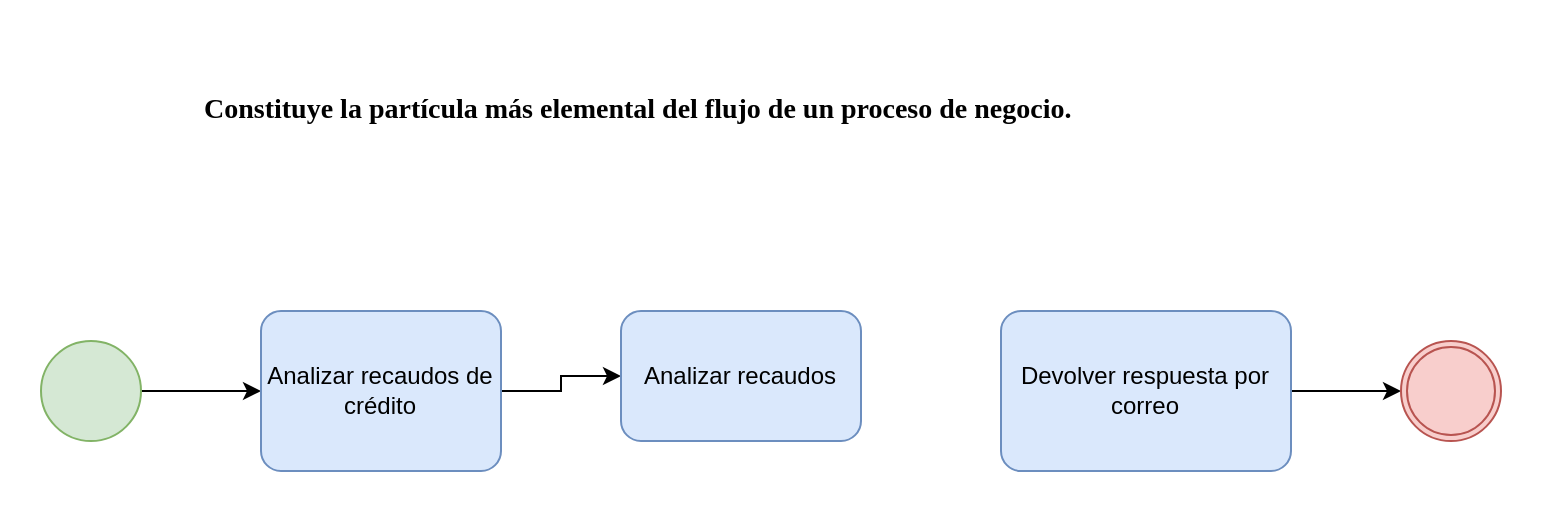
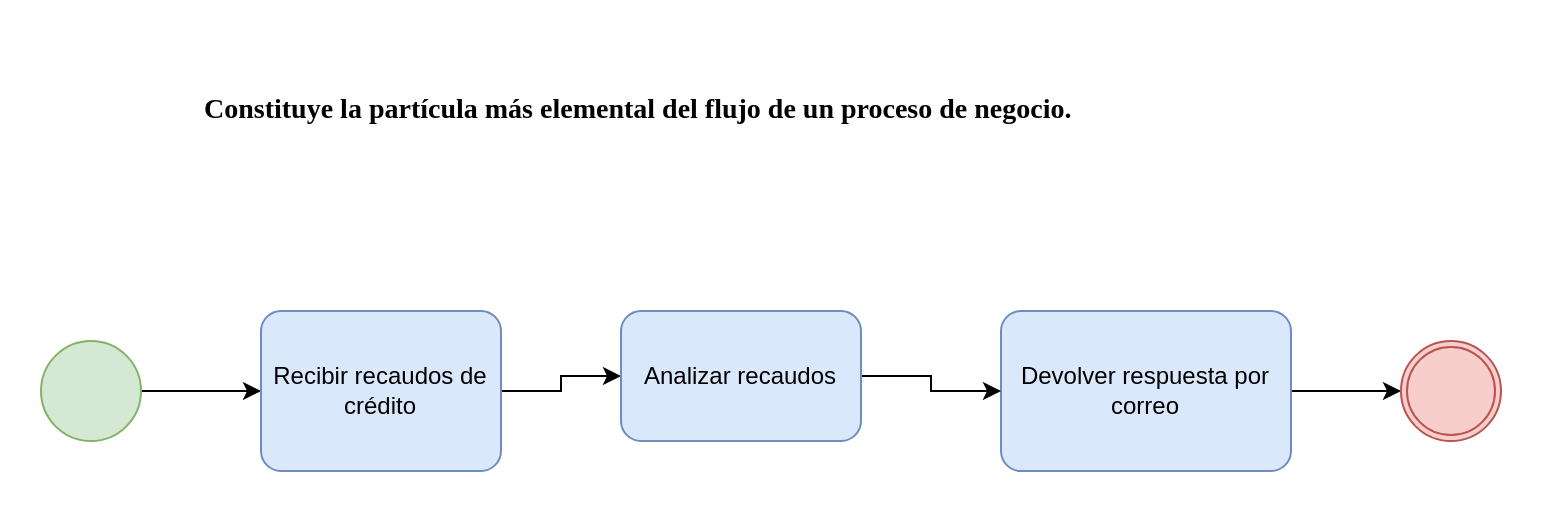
  <mxCell id="0" />
  <mxCell id="1" parent="0" />
  <mxCell id="2" value="" style="edgeStyle=orthogonalEdgeStyle;rounded=0;orthogonalLoop=1;jettySize=auto;html=1;" edge="1" parent="1" source="3" target="6"><mxGeometry relative="1" as="geometry" /></mxCell>
  <mxCell id="3" value="Devolver respuesta por correo" style="points=[[0.25,0,0],[0.5,0,0],[0.75,0,0],[1,0.25,0],[1,0.5,0],[1,0.75,0],[0.75,1,0],[0.5,1,0],[0.25,1,0],[0,0.75,0],[0,0.5,0],[0,0.25,0]];shape=mxgraph.bpmn.task;whiteSpace=wrap;rectStyle=rounded;size=10;html=1;taskMarker=abstract;fillColor=#dae8fc;strokeColor=#6c8ebf;" vertex="1" parent="1"><mxGeometry x="500" y="155" width="145" height="80" as="geometry" /></mxCell>
  <mxCell id="4" value="" style="edgeStyle=orthogonalEdgeStyle;rounded=0;orthogonalLoop=1;jettySize=auto;html=1;" edge="1" parent="1" source="5" target="8"><mxGeometry relative="1" as="geometry" /></mxCell>
  <mxCell id="5" value="" style="points=[[0.145,0.145,0],[0.5,0,0],[0.855,0.145,0],[1,0.5,0],[0.855,0.855,0],[0.5,1,0],[0.145,0.855,0],[0,0.5,0]];shape=mxgraph.bpmn.event;html=1;verticalLabelPosition=bottom;labelBackgroundColor=#ffffff;verticalAlign=top;align=center;perimeter=ellipsePerimeter;outlineConnect=0;aspect=fixed;outline=standard;symbol=general;fillColor=#d5e8d4;strokeColor=#82b366;" vertex="1" parent="1"><mxGeometry x="20" y="170" width="50" height="50" as="geometry" /></mxCell>
  <mxCell id="6" value="" style="points=[[0.145,0.145,0],[0.5,0,0],[0.855,0.145,0],[1,0.5,0],[0.855,0.855,0],[0.5,1,0],[0.145,0.855,0],[0,0.5,0]];shape=mxgraph.bpmn.event;html=1;verticalLabelPosition=bottom;labelBackgroundColor=#ffffff;verticalAlign=top;align=center;perimeter=ellipsePerimeter;outlineConnect=0;aspect=fixed;outline=throwing;symbol=general;fillColor=#f8cecc;strokeColor=#b85450;" vertex="1" parent="1"><mxGeometry x="700" y="170" width="50" height="50" as="geometry" /></mxCell>
  <mxCell id="7" value="" style="edgeStyle=orthogonalEdgeStyle;rounded=0;orthogonalLoop=1;jettySize=auto;html=1;" edge="1" parent="1" source="8" target="10"><mxGeometry relative="1" as="geometry" /></mxCell>
- <mxCell id="8" value="Analizar recaudos de crédito" style="points=[[0.25,0,0],[0.5,0,0],[0.75,0,0],[1,0.25,0],[1,0.5,0],[1,0.75,0],[0.75,1,0],[0.5,1,0],[0.25,1,0],[0,0.75,0],[0,0.5,0],[0,0.25,0]];shape=mxgraph.bpmn.task;whiteSpace=wrap;rectStyle=rounded;size=10;html=1;taskMarker=abstract;fillColor=#dae8fc;strokeColor=#6c8ebf;" vertex="1" parent="1"><mxGeometry x="130" y="155" width="120" height="80" as="geometry" /></mxCell>
+ <mxCell id="8" value="Recibir recaudos de crédito" style="points=[[0.25,0,0],[0.5,0,0],[0.75,0,0],[1,0.25,0],[1,0.5,0],[1,0.75,0],[0.75,1,0],[0.5,1,0],[0.25,1,0],[0,0.75,0],[0,0.5,0],[0,0.25,0]];shape=mxgraph.bpmn.task;whiteSpace=wrap;rectStyle=rounded;size=10;html=1;taskMarker=abstract;fillColor=#dae8fc;strokeColor=#6c8ebf;" vertex="1" parent="1"><mxGeometry x="130" y="155" width="120" height="80" as="geometry" /></mxCell>
+ <mxCell id="9" value="" style="edgeStyle=orthogonalEdgeStyle;rounded=0;orthogonalLoop=1;jettySize=auto;html=1;" edge="1" parent="1" source="10" target="3"><mxGeometry relative="1" as="geometry" /></mxCell>
  <mxCell id="10" value="Analizar recaudos" style="points=[[0.25,0,0],[0.5,0,0],[0.75,0,0],[1,0.25,0],[1,0.5,0],[1,0.75,0],[0.75,1,0],[0.5,1,0],[0.25,1,0],[0,0.75,0],[0,0.5,0],[0,0.25,0]];shape=mxgraph.bpmn.task;whiteSpace=wrap;rectStyle=rounded;size=10;html=1;taskMarker=abstract;fillColor=#dae8fc;strokeColor=#6c8ebf;" vertex="1" parent="1"><mxGeometry x="310" y="155" width="120" height="65" as="geometry" /></mxCell>
  <mxCell id="11" value="&lt;h4 style=&quot;font-size: 14px;&quot;&gt;&lt;font face=&quot;Georgia&quot; style=&quot;font-size: 14px;&quot;&gt;Constituye la partícula más elemental del flujo de un proceso de negocio.&lt;/font&gt;&lt;/h4&gt;" style="text;whiteSpace=wrap;html=1;fontSize=14;" vertex="1" parent="1"><mxGeometry x="100" y="20" width="540" height="50" as="geometry" /></mxCell>
